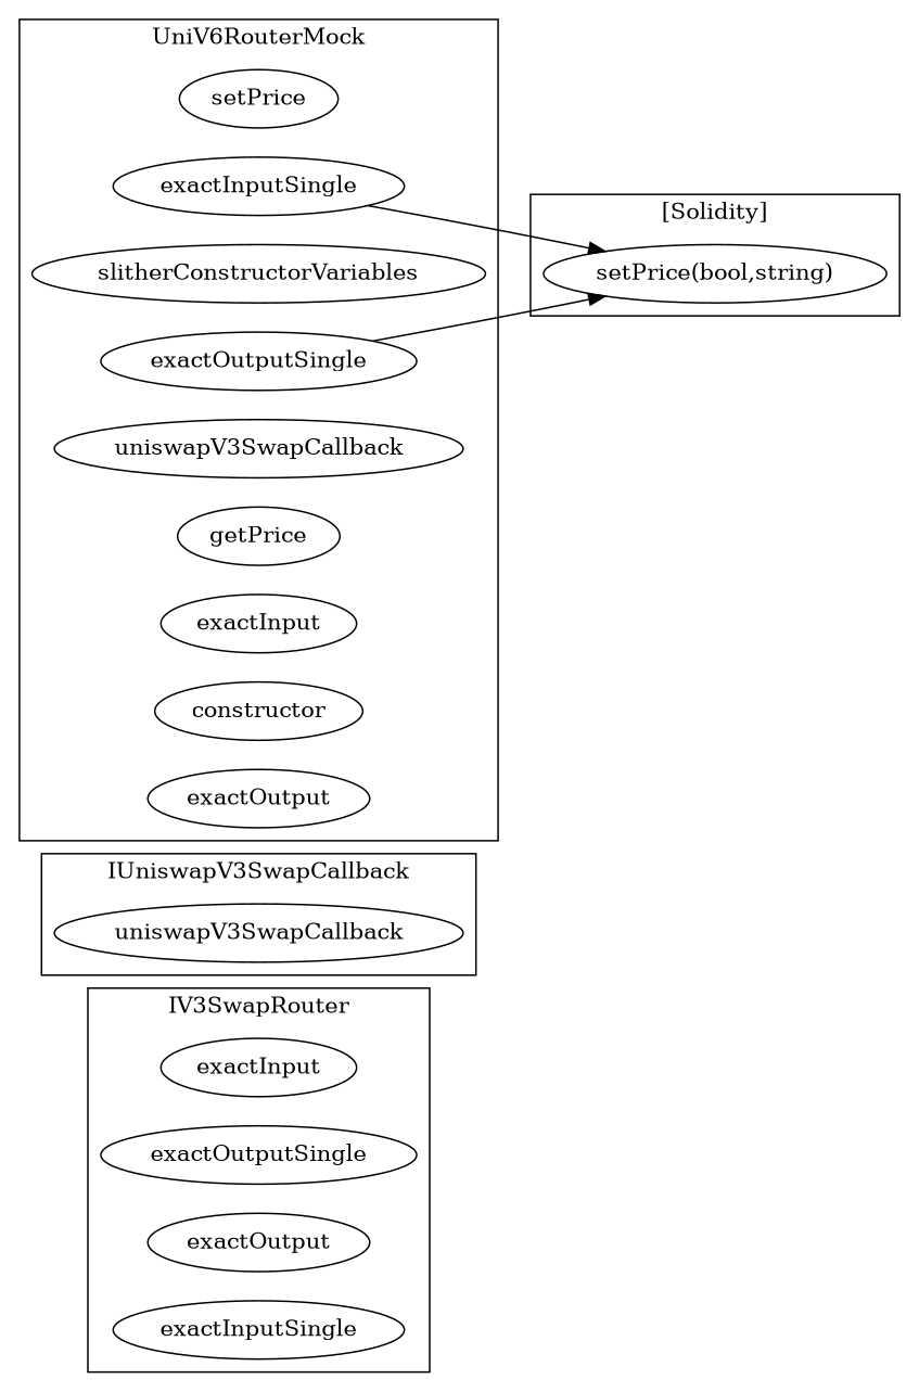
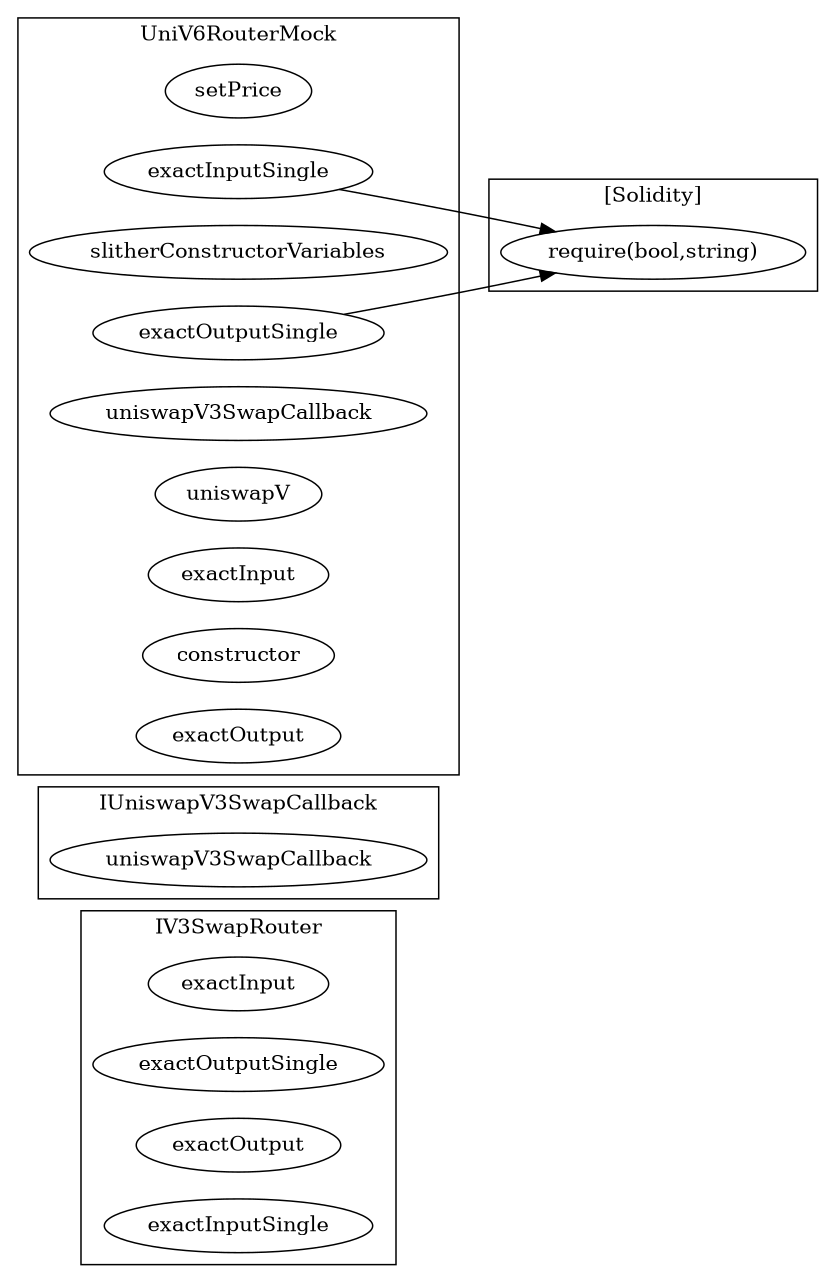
  strict digraph {
    rankdir=LR
    n1 [label=exactInput]
    n2 [label=exactOutputSingle]
    n3 [label=exactOutput]
    n4 [label=exactInputSingle]
    n5 [label=uniswapV3SwapCallback]
    n6 [label=setPrice]
    n7 [label=exactInputSingle]
    n8 [label=slitherConstructorVariables]
    n9 [label=exactOutputSingle]
    n10 [label=uniswapV3SwapCallback]
-   n11 [label=getPrice]
+   n11 [label=uniswapV]
    n12 [label=exactInput]
    n13 [label=constructor]
    n14 [label=exactOutput]
-   "require(bool,string)" [label="setPrice(bool,string)"]
+   "require(bool,string)"
    subgraph cluster_1 {
      label=IV3SwapRouter
      n1
      n2
      n3
      n4
    }
    subgraph cluster_2 {
      label=IUniswapV3SwapCallback
      n5
    }
    subgraph cluster_3 {
      label=UniV6RouterMock
      n6
      n7
      n8
      n9
      n10
      n11
      n12
      n13
      n14
    }
    subgraph cluster_4 {
      label="[Solidity]"
      "require(bool,string)"
    }
    n7 -> "require(bool,string)"
    n9 -> "require(bool,string)"
  }
